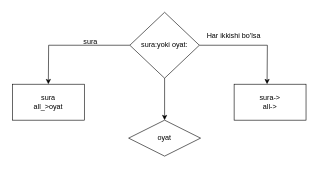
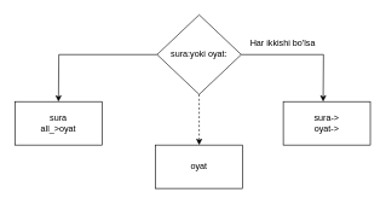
  <mxCell id="0" />
  <mxCell id="1" parent="0" />
  <mxCell id="2" style="edgeStyle=orthogonalEdgeStyle;rounded=0;orthogonalLoop=1;jettySize=auto;html=1;" edge="1" parent="1" source="5"><mxGeometry relative="1" as="geometry"><mxPoint x="445" y="140" as="targetPoint" /></mxGeometry></mxCell>
  <mxCell id="3" value="" style="edgeStyle=orthogonalEdgeStyle;rounded=0;orthogonalLoop=1;jettySize=auto;html=1;" edge="1" parent="1" source="5"><mxGeometry relative="1" as="geometry"><mxPoint x="80" y="140" as="targetPoint" /></mxGeometry></mxCell>
- <mxCell id="4" style="edgeStyle=orthogonalEdgeStyle;rounded=0;orthogonalLoop=1;jettySize=auto;html=1;exitX=0.5;exitY=1;exitDx=0;exitDy=0;entryX=0.5;entryY=0;entryDx=0;entryDy=0;" edge="1" parent="1" source="5" target="10"><mxGeometry relative="1" as="geometry" /></mxCell>
+ <mxCell id="4" style="edgeStyle=orthogonalEdgeStyle;rounded=0;orthogonalLoop=1;jettySize=auto;html=1;exitX=0.5;exitY=1;exitDx=0;exitDy=0;entryX=0.5;entryY=0;entryDx=0;entryDy=0;dashed=1;" edge="1" parent="1" source="5" target="10"><mxGeometry relative="1" as="geometry" /></mxCell>
  <mxCell id="5" value="sura:yoki oyat:" style="rhombus;whiteSpace=wrap;html=1;" vertex="1" parent="1"><mxGeometry x="216" y="20" width="116" height="110" as="geometry" /></mxCell>
  <mxCell id="6" value="Har ikkishi bo'lsa" style="text;html=1;align=center;verticalAlign=middle;resizable=0;points=[];autosize=1;strokeColor=none;fillColor=none;" vertex="1" parent="1"><mxGeometry x="334" y="50" width="110" height="20" as="geometry" /></mxCell>
- <mxCell id="7" value="sura-&amp;gt;&lt;br&gt;all-&amp;gt;" style="rounded=0;whiteSpace=wrap;html=1;" vertex="1" parent="1"><mxGeometry x="390" y="140" width="120" height="60" as="geometry" /></mxCell>
- <mxCell id="8" value="sura" style="text;html=1;align=center;verticalAlign=middle;resizable=0;points=[];autosize=1;strokeColor=none;fillColor=none;" vertex="1" parent="1"><mxGeometry x="130" y="60" width="40" height="20" as="geometry" /></mxCell>
+ <mxCell id="7" value="sura-&amp;gt;&lt;br&gt;oyat-&amp;gt;" style="rounded=0;whiteSpace=wrap;html=1;" vertex="1" parent="1"><mxGeometry x="390" y="140" width="120" height="60" as="geometry" /></mxCell>
  <mxCell id="9" value="sura&lt;br&gt;all_&amp;gt;oyat" style="rounded=0;whiteSpace=wrap;html=1;" vertex="1" parent="1"><mxGeometry x="20" y="140" width="120" height="60" as="geometry" /></mxCell>
- <mxCell id="10" value="oyat" style="rhombus;whiteSpace=wrap;html=1;" vertex="1" parent="1"><mxGeometry x="214" y="200" width="120" height="60" as="geometry" /></mxCell>
+ <mxCell id="10" value="oyat" style="rounded=0;whiteSpace=wrap;html=1;" vertex="1" parent="1"><mxGeometry x="214" y="200" width="120" height="60" as="geometry" /></mxCell>
